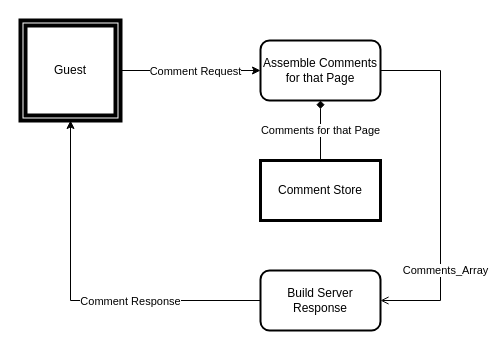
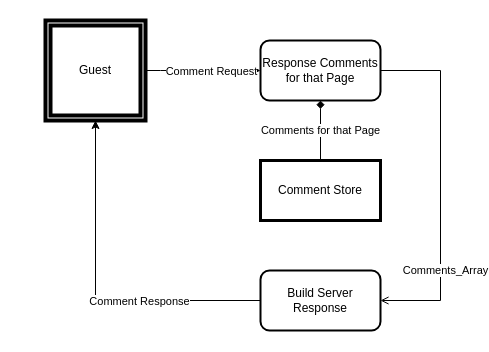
  <mxCell id="0" />
  <mxCell id="1" parent="0" />
  <mxCell id="2" style="edgeStyle=orthogonalEdgeStyle;rounded=0;orthogonalLoop=1;jettySize=auto;html=1;exitX=1;exitY=0.5;exitDx=0;exitDy=0;" edge="1" parent="1" source="4" target="7"><mxGeometry relative="1" as="geometry"><Array as="points"><mxPoint x="160" y="70" /><mxPoint x="160" y="70" /></Array></mxGeometry></mxCell>
  <mxCell id="3" value="Comment Request" style="edgeLabel;html=1;align=center;verticalAlign=middle;resizable=0;points=[];" vertex="1" connectable="0" parent="2"><mxGeometry x="-0.307" y="1" relative="1" as="geometry"><mxPoint x="25" y="1" as="offset" /></mxGeometry></mxCell>
- <mxCell id="4" value="Guest" style="shape=ext;double=1;rounded=0;whiteSpace=wrap;html=1;strokeWidth=4;" vertex="1" parent="1"><mxGeometry x="20" y="20" width="100" height="100" as="geometry" /></mxCell>
+ <mxCell id="4" value="Guest" style="shape=ext;double=1;rounded=0;whiteSpace=wrap;html=1;strokeWidth=4;" vertex="1" parent="1"><mxGeometry x="45" y="20" width="100" height="100" as="geometry" /></mxCell>
  <mxCell id="5" style="edgeStyle=orthogonalEdgeStyle;rounded=0;orthogonalLoop=1;jettySize=auto;html=1;exitX=1;exitY=0.5;exitDx=0;exitDy=0;entryX=1;entryY=0.5;entryDx=0;entryDy=0;endArrow=open;" edge="1" parent="1" source="7" target="12"><mxGeometry relative="1" as="geometry"><mxPoint x="420" y="300" as="targetPoint" /><Array as="points"><mxPoint x="440" y="70" /><mxPoint x="440" y="300" /></Array></mxGeometry></mxCell>
  <mxCell id="6" value="Comments_Array" style="edgeLabel;html=1;align=center;verticalAlign=middle;resizable=0;points=[];" vertex="1" connectable="0" parent="5"><mxGeometry x="0.478" y="4" relative="1" as="geometry"><mxPoint as="offset" /></mxGeometry></mxCell>
- <mxCell id="7" value="Assemble Comments for that Page" style="rounded=1;whiteSpace=wrap;html=1;strokeWidth=2;" vertex="1" parent="1"><mxGeometry x="260" y="40" width="120" height="60" as="geometry" /></mxCell>
+ <mxCell id="7" value="Response Comments for that Page" style="rounded=1;whiteSpace=wrap;html=1;strokeWidth=2;" vertex="1" parent="1"><mxGeometry x="260" y="40" width="120" height="60" as="geometry" /></mxCell>
  <mxCell id="8" value="Comments for that Page" style="edgeStyle=orthogonalEdgeStyle;rounded=0;orthogonalLoop=1;jettySize=auto;html=1;exitX=0.5;exitY=0;exitDx=0;exitDy=0;entryX=0.5;entryY=1;entryDx=0;entryDy=0;endArrow=diamond;" edge="1" parent="1" source="9" target="7"><mxGeometry relative="1" as="geometry" /></mxCell>
  <mxCell id="9" value="Comment Store" style="rounded=0;whiteSpace=wrap;html=1;strokeWidth=3;" vertex="1" parent="1"><mxGeometry x="260" y="160" width="120" height="60" as="geometry" /></mxCell>
  <mxCell id="10" style="edgeStyle=orthogonalEdgeStyle;rounded=0;orthogonalLoop=1;jettySize=auto;html=1;exitX=0;exitY=0.5;exitDx=0;exitDy=0;entryX=0.5;entryY=1;entryDx=0;entryDy=0;" edge="1" parent="1" source="12" target="4"><mxGeometry relative="1" as="geometry" /></mxCell>
  <mxCell id="11" value="Comment Response" style="edgeLabel;html=1;align=center;verticalAlign=middle;resizable=0;points=[];" vertex="1" connectable="0" parent="10"><mxGeometry x="-0.294" relative="1" as="geometry"><mxPoint as="offset" /></mxGeometry></mxCell>
  <mxCell id="12" value="Build Server Response" style="rounded=1;whiteSpace=wrap;html=1;strokeWidth=2;" vertex="1" parent="1"><mxGeometry x="260" y="270" width="120" height="60" as="geometry" /></mxCell>
